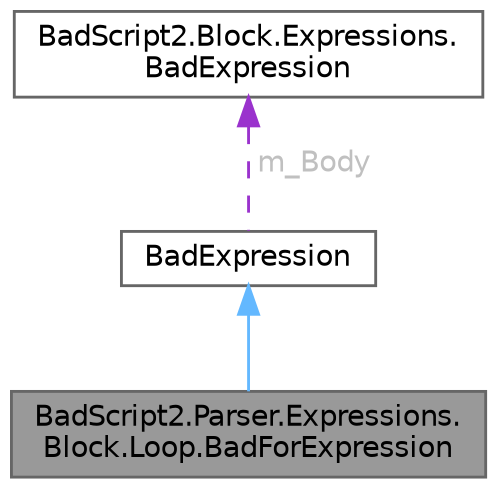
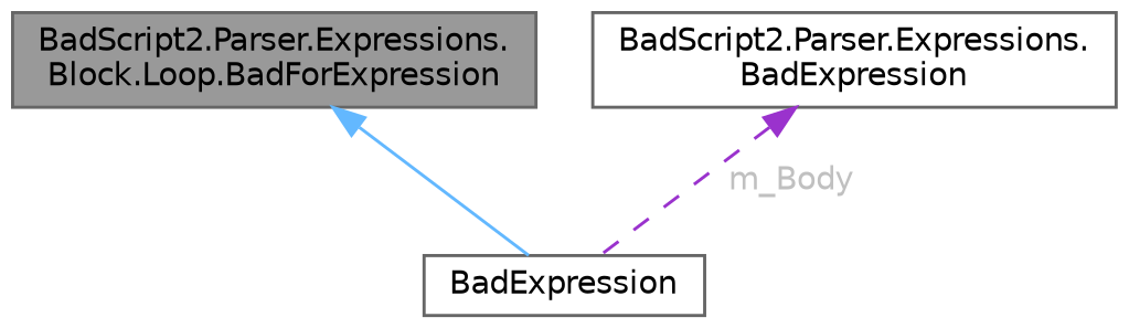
  digraph {
    node [color=gray40 fillcolor=white fontname=Helvetica fontsize=10 shape=box style=filled]
    edge [dir=back fontname=Helvetica fontsize=10 labelfontname=Helvetica labelfontsize=10]
    n1 [fillcolor=grey60 fontcolor=black height=0.2 label="BadScript2.Parser.Expressions.\lBlock.Loop.BadForExpression" width=0.4]
    n2 [height=0.2 label=BadExpression width=0.4]
-   n3 [height=0.2 label="BadScript2.Block.Expressions.\lBadExpression" width=0.4]
-   n2 -> n1 [color=steelblue1 style=solid]
+   n3 [height=0.2 label="BadScript2.Parser.Expressions.\lBadExpression" width=0.4]
+   n1 -> n2 [color=steelblue1 style=solid]
    n3 -> n2 [color=darkorchid3 fontcolor=grey label=" m_Body" style=dashed]
  }
